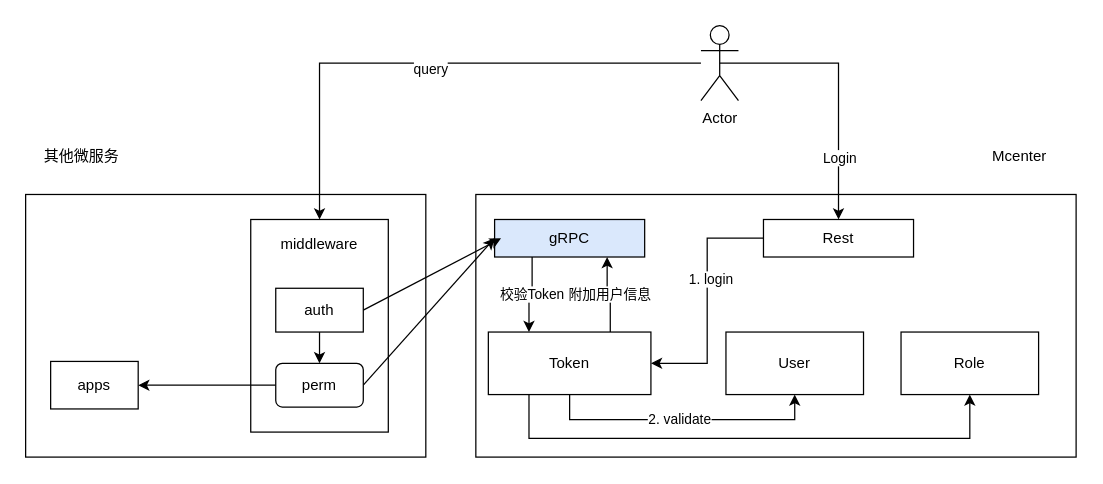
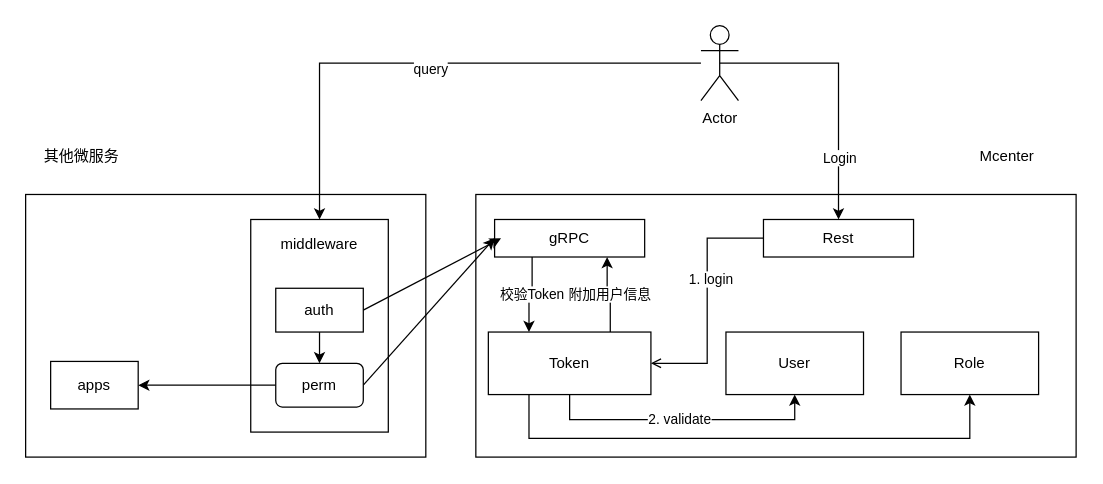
  <mxCell id="0" />
  <mxCell id="1" parent="0" />
  <mxCell id="2" value="" style="rounded=0;whiteSpace=wrap;html=1;" vertex="1" parent="1"><mxGeometry x="380" y="155" width="480" height="210" as="geometry" /></mxCell>
  <mxCell id="3" style="edgeStyle=orthogonalEdgeStyle;rounded=0;orthogonalLoop=1;jettySize=auto;html=1;entryX=0.5;entryY=1;entryDx=0;entryDy=0;exitX=0.5;exitY=1;exitDx=0;exitDy=0;" edge="1" parent="1" source="7" target="8"><mxGeometry relative="1" as="geometry" /></mxCell>
  <mxCell id="4" value="2. validate" style="edgeLabel;html=1;align=center;verticalAlign=middle;resizable=0;points=[];" vertex="1" connectable="0" parent="3"><mxGeometry x="-0.027" y="1" relative="1" as="geometry"><mxPoint as="offset" /></mxGeometry></mxCell>
  <mxCell id="5" value="附加用户信息" style="edgeStyle=orthogonalEdgeStyle;rounded=0;orthogonalLoop=1;jettySize=auto;html=1;exitX=0.75;exitY=0;exitDx=0;exitDy=0;entryX=0.75;entryY=1;entryDx=0;entryDy=0;" edge="1" parent="1" source="7" target="15"><mxGeometry relative="1" as="geometry" /></mxCell>
  <mxCell id="6" style="edgeStyle=orthogonalEdgeStyle;rounded=0;orthogonalLoop=1;jettySize=auto;html=1;entryX=0.5;entryY=1;entryDx=0;entryDy=0;exitX=0.25;exitY=1;exitDx=0;exitDy=0;" edge="1" parent="1" source="7" target="9"><mxGeometry relative="1" as="geometry"><Array as="points"><mxPoint x="423" y="350" /><mxPoint x="775" y="350" /></Array></mxGeometry></mxCell>
  <mxCell id="7" value="Token" style="rounded=0;whiteSpace=wrap;html=1;" vertex="1" parent="1"><mxGeometry x="390" y="265" width="130" height="50" as="geometry" /></mxCell>
  <mxCell id="8" value="User" style="rounded=0;whiteSpace=wrap;html=1;" vertex="1" parent="1"><mxGeometry x="580" y="265" width="110" height="50" as="geometry" /></mxCell>
  <mxCell id="9" value="Role" style="rounded=0;whiteSpace=wrap;html=1;" vertex="1" parent="1"><mxGeometry x="720" y="265" width="110" height="50" as="geometry" /></mxCell>
  <mxCell id="10" style="edgeStyle=orthogonalEdgeStyle;rounded=0;orthogonalLoop=1;jettySize=auto;html=1;exitX=0.5;exitY=0.5;exitDx=0;exitDy=0;exitPerimeter=0;entryX=0.5;entryY=0;entryDx=0;entryDy=0;" edge="1" parent="1" source="12" target="18"><mxGeometry relative="1" as="geometry" /></mxCell>
  <mxCell id="11" value="Login" style="edgeLabel;html=1;align=center;verticalAlign=middle;resizable=0;points=[];" vertex="1" connectable="0" parent="10"><mxGeometry x="0.546" relative="1" as="geometry"><mxPoint as="offset" /></mxGeometry></mxCell>
  <mxCell id="12" value="Actor" style="shape=umlActor;verticalLabelPosition=bottom;verticalAlign=top;html=1;outlineConnect=0;" vertex="1" parent="1"><mxGeometry x="560" y="20" width="30" height="60" as="geometry" /></mxCell>
  <mxCell id="13" style="edgeStyle=orthogonalEdgeStyle;rounded=0;orthogonalLoop=1;jettySize=auto;html=1;entryX=0.25;entryY=0;entryDx=0;entryDy=0;exitX=0.25;exitY=1;exitDx=0;exitDy=0;" edge="1" parent="1" source="15" target="7"><mxGeometry relative="1" as="geometry" /></mxCell>
  <mxCell id="14" value="校验Token" style="edgeLabel;html=1;align=center;verticalAlign=middle;resizable=0;points=[];" vertex="1" connectable="0" parent="13"><mxGeometry y="-1" relative="1" as="geometry"><mxPoint as="offset" /></mxGeometry></mxCell>
- <mxCell id="15" value="gRPC" style="rounded=0;whiteSpace=wrap;html=1;fillColor=#dae8fc;" vertex="1" parent="1"><mxGeometry x="395" y="175" width="120" height="30" as="geometry" /></mxCell>
- <mxCell id="16" style="edgeStyle=orthogonalEdgeStyle;rounded=0;orthogonalLoop=1;jettySize=auto;html=1;entryX=1;entryY=0.5;entryDx=0;entryDy=0;" edge="1" parent="1" source="18" target="7"><mxGeometry relative="1" as="geometry" /></mxCell>
+ <mxCell id="15" value="gRPC" style="rounded=0;whiteSpace=wrap;html=1;" vertex="1" parent="1"><mxGeometry x="395" y="175" width="120" height="30" as="geometry" /></mxCell>
+ <mxCell id="16" style="edgeStyle=orthogonalEdgeStyle;rounded=0;orthogonalLoop=1;jettySize=auto;html=1;entryX=1;entryY=0.5;entryDx=0;entryDy=0;endArrow=open;" edge="1" parent="1" source="18" target="7"><mxGeometry relative="1" as="geometry" /></mxCell>
  <mxCell id="17" value="1. login" style="edgeLabel;html=1;align=center;verticalAlign=middle;resizable=0;points=[];" vertex="1" connectable="0" parent="16"><mxGeometry x="-0.19" y="2" relative="1" as="geometry"><mxPoint as="offset" /></mxGeometry></mxCell>
  <mxCell id="18" value="Rest" style="rounded=0;whiteSpace=wrap;html=1;" vertex="1" parent="1"><mxGeometry x="610" y="175" width="120" height="30" as="geometry" /></mxCell>
  <mxCell id="19" value="" style="rounded=0;whiteSpace=wrap;html=1;" vertex="1" parent="1"><mxGeometry x="20" y="155" width="320" height="210" as="geometry" /></mxCell>
  <mxCell id="20" value="" style="rounded=0;whiteSpace=wrap;html=1;" vertex="1" parent="1"><mxGeometry x="200" y="175" width="110" height="170" as="geometry" /></mxCell>
  <mxCell id="21" style="edgeStyle=none;rounded=0;orthogonalLoop=1;jettySize=auto;html=1;entryX=0.5;entryY=0;entryDx=0;entryDy=0;" edge="1" parent="1" source="22" target="25"><mxGeometry relative="1" as="geometry" /></mxCell>
  <mxCell id="22" value="auth" style="rounded=0;whiteSpace=wrap;html=1;" vertex="1" parent="1"><mxGeometry x="220" y="230" width="70" height="35" as="geometry" /></mxCell>
  <mxCell id="23" style="rounded=0;orthogonalLoop=1;jettySize=auto;html=1;entryX=0;entryY=0.5;entryDx=0;entryDy=0;exitX=1;exitY=0.5;exitDx=0;exitDy=0;" edge="1" parent="1" source="25" target="15"><mxGeometry relative="1" as="geometry" /></mxCell>
  <mxCell id="24" style="edgeStyle=orthogonalEdgeStyle;rounded=0;orthogonalLoop=1;jettySize=auto;html=1;entryX=1;entryY=0.5;entryDx=0;entryDy=0;" edge="1" parent="1" source="25" target="30"><mxGeometry relative="1" as="geometry" /></mxCell>
  <mxCell id="25" value="perm" style="whiteSpace=wrap;html=1;rounded=1;" vertex="1" parent="1"><mxGeometry x="220" y="290" width="70" height="35" as="geometry" /></mxCell>
  <mxCell id="26" value="middleware" style="text;html=1;strokeColor=none;fillColor=none;align=center;verticalAlign=middle;whiteSpace=wrap;rounded=0;" vertex="1" parent="1"><mxGeometry x="225" y="180" width="60" height="30" as="geometry" /></mxCell>
  <mxCell id="27" style="rounded=0;orthogonalLoop=1;jettySize=auto;html=1;entryX=0.042;entryY=0.167;entryDx=0;entryDy=0;entryPerimeter=0;exitX=1;exitY=0.5;exitDx=0;exitDy=0;exitPerimeter=0;" edge="1" parent="1" source="22" target="2"><mxGeometry relative="1" as="geometry" /></mxCell>
  <mxCell id="28" style="edgeStyle=orthogonalEdgeStyle;rounded=0;orthogonalLoop=1;jettySize=auto;html=1;entryX=0.5;entryY=0;entryDx=0;entryDy=0;" edge="1" parent="1" source="12" target="20"><mxGeometry relative="1" as="geometry" /></mxCell>
  <mxCell id="29" value="query" style="edgeLabel;html=1;align=center;verticalAlign=middle;resizable=0;points=[];" vertex="1" connectable="0" parent="28"><mxGeometry x="0.009" y="4" relative="1" as="geometry"><mxPoint as="offset" /></mxGeometry></mxCell>
  <mxCell id="30" value="apps" style="rounded=0;whiteSpace=wrap;html=1;" vertex="1" parent="1"><mxGeometry x="40" y="288.5" width="70" height="38" as="geometry" /></mxCell>
  <mxCell id="31" value="其他微服务" style="text;html=1;strokeColor=none;fillColor=none;align=center;verticalAlign=middle;whiteSpace=wrap;rounded=0;" vertex="1" parent="1"><mxGeometry x="20" y="110" width="90" height="30" as="geometry" /></mxCell>
- <mxCell id="32" value="Mcenter" style="text;html=1;strokeColor=none;fillColor=none;align=center;verticalAlign=middle;whiteSpace=wrap;rounded=0;" vertex="1" parent="1"><mxGeometry x="770" y="110" width="90" height="30" as="geometry" /></mxCell>
+ <mxCell id="32" value="Mcenter" style="text;html=1;strokeColor=none;fillColor=none;align=center;verticalAlign=middle;whiteSpace=wrap;rounded=0;" vertex="1" parent="1"><mxGeometry x="760" y="110" width="90" height="30" as="geometry" /></mxCell>
